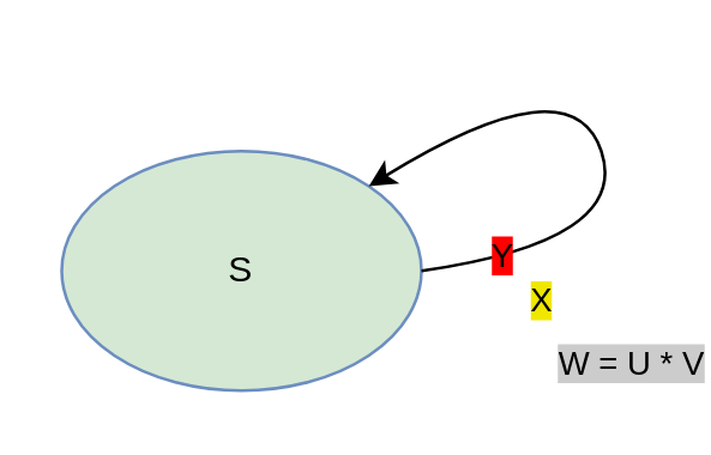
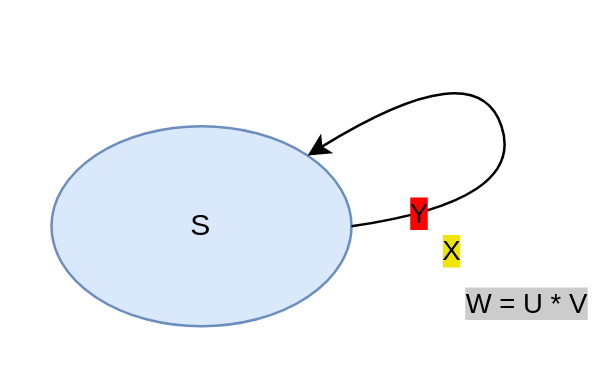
  <mxCell id="0" />
  <mxCell id="1" parent="0" />
- <mxCell id="2" value="S" style="ellipse;whiteSpace=wrap;html=1;fillColor=#d5e8d4;strokeColor=#6c8ebf;" vertex="1" parent="1"><mxGeometry x="20" y="50" width="120" height="80" as="geometry" /></mxCell>
+ <mxCell id="2" value="S" style="ellipse;whiteSpace=wrap;html=1;fillColor=#dae8fc;strokeColor=#6c8ebf;" vertex="1" parent="1"><mxGeometry x="20" y="50" width="120" height="80" as="geometry" /></mxCell>
  <mxCell id="3" value="" style="curved=1;endArrow=classic;html=1;rounded=1;labelBackgroundColor=default;strokeColor=default;fontFamily=Helvetica;fontSize=11;fontColor=default;shape=connector;entryX=1;entryY=0;entryDx=0;entryDy=0;exitX=1;exitY=0.5;exitDx=0;exitDy=0;" edge="1" parent="1" source="2" target="2"><mxGeometry width="50" height="50" relative="1" as="geometry"><mxPoint x="90" y="240" as="sourcePoint" /><mxPoint x="140" y="190" as="targetPoint" /><Array as="points"><mxPoint x="210" y="80" /><mxPoint x="190" y="20" /></Array></mxGeometry></mxCell>
  <mxCell id="4" value="Y" style="edgeLabel;html=1;align=center;verticalAlign=middle;resizable=0;points=[];labelBackgroundColor=#FF0000;" vertex="1" connectable="0" parent="3"><mxGeometry x="-0.751" y="2" relative="1" as="geometry"><mxPoint as="offset" /></mxGeometry></mxCell>
  <mxCell id="5" value="X" style="edgeLabel;html=1;align=center;verticalAlign=middle;resizable=0;points=[];labelBackgroundColor=#EFE700;" vertex="1" connectable="0" parent="3"><mxGeometry x="-0.519" y="6" relative="1" as="geometry"><mxPoint x="-10" y="23" as="offset" /></mxGeometry></mxCell>
  <mxCell id="6" value="W = U * V" style="edgeLabel;html=1;align=center;verticalAlign=middle;resizable=0;points=[];fontColor=#000000;labelBackgroundColor=#CCCCCC;" vertex="1" connectable="0" parent="3"><mxGeometry x="-0.118" y="1" relative="1" as="geometry"><mxPoint x="8" y="62" as="offset" /></mxGeometry></mxCell>
